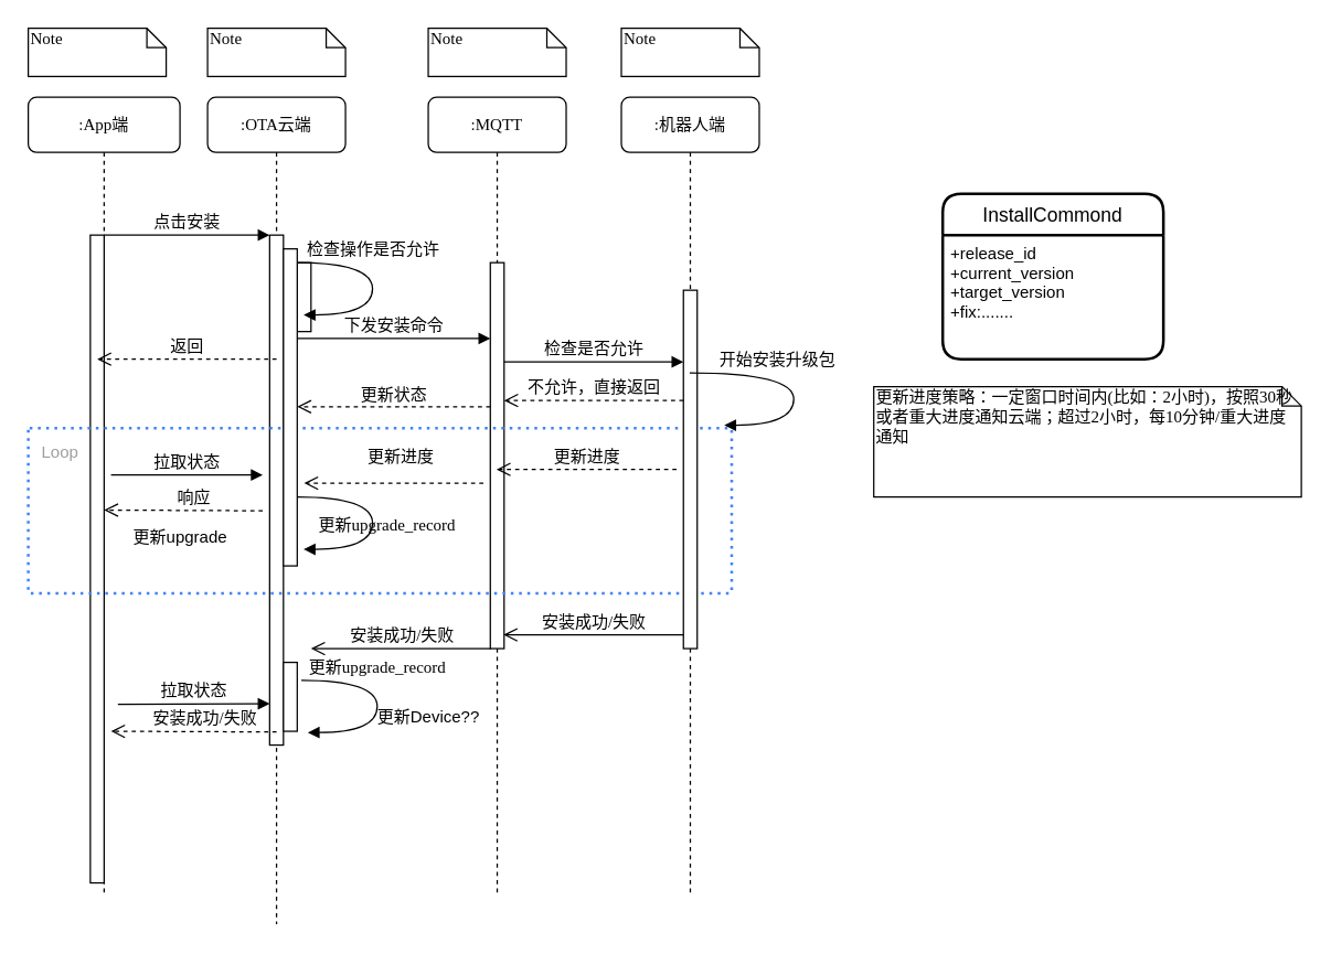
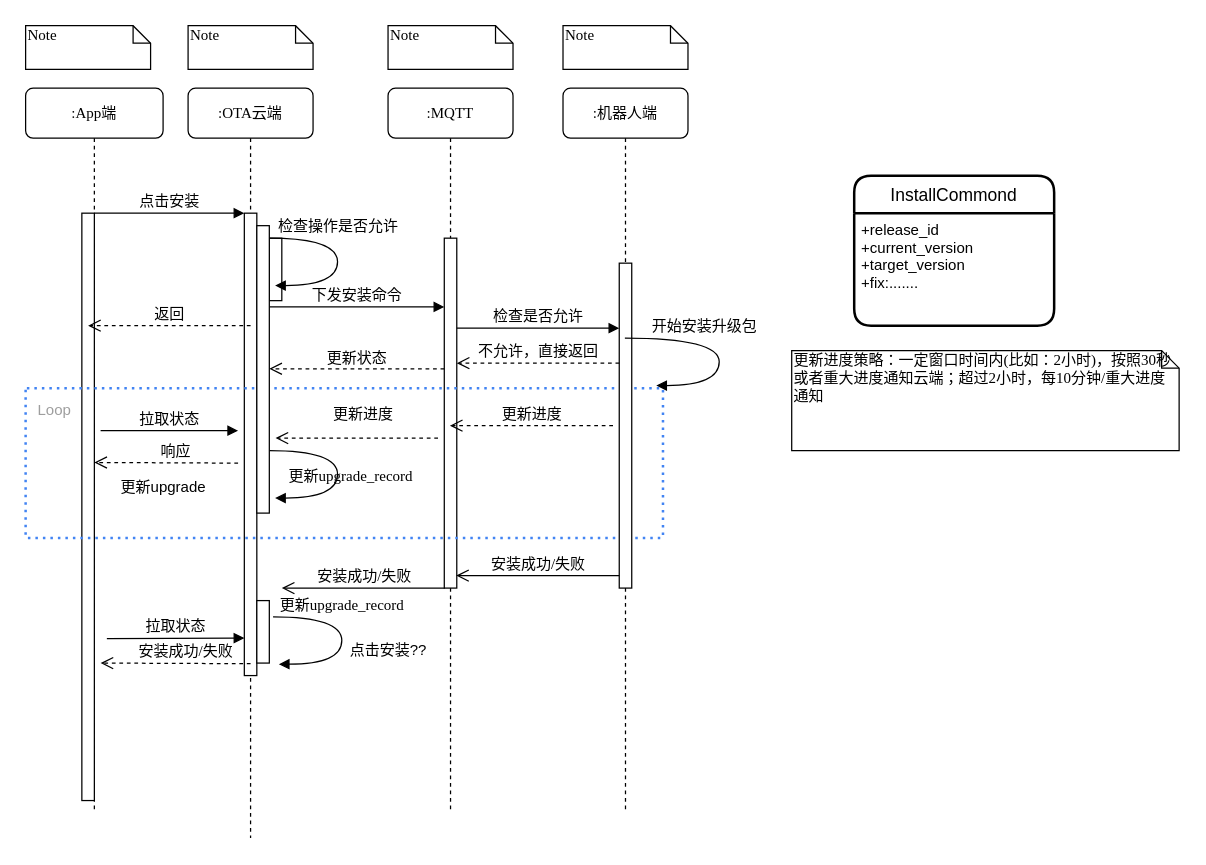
  <mxCell id="0" />
  <mxCell id="1" parent="0" />
  <mxCell id="2" value=":OTA云端" style="shape=umlLifeline;perimeter=lifelinePerimeter;whiteSpace=wrap;html=1;container=1;collapsible=0;recursiveResize=0;outlineConnect=0;rounded=1;shadow=0;comic=0;labelBackgroundColor=none;strokeWidth=1;fontFamily=Verdana;fontSize=12;align=center;" parent="1" vertex="1"><mxGeometry x="150" y="70" width="100" height="600" as="geometry" /></mxCell>
  <mxCell id="3" value="" style="html=1;points=[];perimeter=orthogonalPerimeter;rounded=0;shadow=0;comic=0;labelBackgroundColor=none;strokeWidth=1;fontFamily=Verdana;fontSize=12;align=center;" parent="2" vertex="1"><mxGeometry x="45" y="100" width="10" height="370" as="geometry" /></mxCell>
  <mxCell id="4" value="更新upgrade_record" style="html=1;verticalAlign=bottom;endArrow=block;labelBackgroundColor=none;fontFamily=Verdana;fontSize=12;elbow=vertical;edgeStyle=orthogonalEdgeStyle;curved=1;entryX=1;entryY=0.286;entryPerimeter=0;exitX=1.038;exitY=0.345;exitPerimeter=0;" parent="2" edge="1"><mxGeometry x="0.188" y="10" relative="1" as="geometry"><mxPoint x="65" y="290.0" as="sourcePoint" /><mxPoint x="69.62" y="327.92" as="targetPoint" /><Array as="points"><mxPoint x="119.62" y="289.9" /><mxPoint x="119.62" y="327.9" /></Array><mxPoint as="offset" /></mxGeometry></mxCell>
  <mxCell id="5" value="" style="html=1;points=[];perimeter=orthogonalPerimeter;rounded=0;shadow=0;comic=0;labelBackgroundColor=none;strokeWidth=1;fontFamily=Verdana;fontSize=12;align=center;" parent="2" vertex="1"><mxGeometry x="55" y="410" width="10" height="50" as="geometry" /></mxCell>
  <mxCell id="6" value="拉取状态" style="html=1;verticalAlign=bottom;endArrow=block;entryX=0;entryY=0;labelBackgroundColor=none;fontFamily=Verdana;fontSize=12;edgeStyle=elbowEdgeStyle;elbow=vertical;" parent="2" edge="1"><mxGeometry relative="1" as="geometry"><mxPoint x="-65" y="440.5" as="sourcePoint" /><mxPoint x="45" y="440" as="targetPoint" /><Array as="points"><mxPoint x="-80" y="440" /></Array></mxGeometry></mxCell>
  <mxCell id="7" value="" style="html=1;points=[];perimeter=orthogonalPerimeter;rounded=0;shadow=0;comic=0;labelBackgroundColor=none;strokeWidth=1;fontFamily=Verdana;fontSize=12;align=center;" vertex="1" parent="2"><mxGeometry x="65" y="120" width="10" height="50" as="geometry" /></mxCell>
  <mxCell id="8" value="安装成功/失败" style="html=1;verticalAlign=bottom;endArrow=open;endSize=8;labelBackgroundColor=none;fontFamily=Verdana;fontSize=12;" edge="1" parent="2"><mxGeometry relative="1" as="geometry"><mxPoint x="75" y="400" as="targetPoint" /><mxPoint x="205.5" y="400" as="sourcePoint" /></mxGeometry></mxCell>
  <mxCell id="9" value=":MQTT" style="shape=umlLifeline;perimeter=lifelinePerimeter;whiteSpace=wrap;html=1;container=1;collapsible=0;recursiveResize=0;outlineConnect=0;rounded=1;shadow=0;comic=0;labelBackgroundColor=none;strokeWidth=1;fontFamily=Verdana;fontSize=12;align=center;" parent="1" vertex="1"><mxGeometry x="310" y="70" width="100" height="580" as="geometry" /></mxCell>
  <mxCell id="10" value="" style="html=1;points=[];perimeter=orthogonalPerimeter;rounded=0;shadow=0;comic=0;labelBackgroundColor=none;strokeWidth=1;fontFamily=Verdana;fontSize=12;align=center;" parent="9" vertex="1"><mxGeometry x="45" y="120" width="10" height="280" as="geometry" /></mxCell>
  <mxCell id="11" value=":机器人端" style="shape=umlLifeline;perimeter=lifelinePerimeter;whiteSpace=wrap;html=1;container=1;collapsible=0;recursiveResize=0;outlineConnect=0;rounded=1;shadow=0;comic=0;labelBackgroundColor=none;strokeWidth=1;fontFamily=Verdana;fontSize=12;align=center;" parent="1" vertex="1"><mxGeometry x="450" y="70" width="100" height="580" as="geometry" /></mxCell>
  <mxCell id="12" value=":App端" style="shape=umlLifeline;perimeter=lifelinePerimeter;whiteSpace=wrap;html=1;container=1;collapsible=0;recursiveResize=0;outlineConnect=0;rounded=1;shadow=0;comic=0;labelBackgroundColor=none;strokeWidth=1;fontFamily=Verdana;fontSize=12;align=center;" parent="1" vertex="1"><mxGeometry x="20" y="70" width="110" height="580" as="geometry" /></mxCell>
  <mxCell id="13" value="" style="html=1;points=[];perimeter=orthogonalPerimeter;rounded=0;shadow=0;comic=0;labelBackgroundColor=none;strokeWidth=1;fontFamily=Verdana;fontSize=12;align=center;" parent="12" vertex="1"><mxGeometry x="45" y="100" width="10" height="470" as="geometry" /></mxCell>
  <mxCell id="14" value="Loop" style="rounded=1;absoluteArcSize=1;arcSize=2;html=1;strokeColor=#33FF99;gradientColor=none;shadow=0;dashed=1;strokeColor=#4284F3;fontSize=12;fontColor=#9E9E9E;align=left;verticalAlign=top;spacing=10;spacingTop=-4;fillColor=none;dashPattern=1 2;strokeWidth=2;" parent="12" vertex="1"><mxGeometry y="240" width="510" height="120" as="geometry" /></mxCell>
  <mxCell id="15" value="响应" style="html=1;verticalAlign=bottom;endArrow=open;dashed=1;endSize=8;labelBackgroundColor=none;fontFamily=Verdana;fontSize=12;" parent="12" edge="1"><mxGeometry x="-0.131" relative="1" as="geometry"><mxPoint x="55" y="299.5" as="targetPoint" /><mxPoint x="170" y="300" as="sourcePoint" /><mxPoint as="offset" /></mxGeometry></mxCell>
  <mxCell id="16" value="更新upgrade" style="text;html=1;resizable=0;autosize=1;align=center;verticalAlign=middle;points=[];fillColor=none;strokeColor=none;rounded=0;" parent="12" vertex="1"><mxGeometry x="50" y="310" width="120" height="20" as="geometry" /></mxCell>
  <mxCell id="17" value="" style="html=1;points=[];perimeter=orthogonalPerimeter;rounded=0;shadow=0;comic=0;labelBackgroundColor=none;strokeWidth=1;fontFamily=Verdana;fontSize=12;align=center;" parent="1" vertex="1"><mxGeometry x="495" y="210" width="10" height="260" as="geometry" /></mxCell>
  <mxCell id="18" value="检查是否允许" style="html=1;verticalAlign=bottom;endArrow=block;labelBackgroundColor=none;fontFamily=Verdana;fontSize=12;edgeStyle=elbowEdgeStyle;elbow=vertical;" parent="1" edge="1"><mxGeometry relative="1" as="geometry"><mxPoint x="365" y="262" as="sourcePoint" /><Array as="points"><mxPoint x="370" y="262" /></Array><mxPoint x="495" y="262" as="targetPoint" /></mxGeometry></mxCell>
  <mxCell id="19" value="点击安装" style="html=1;verticalAlign=bottom;endArrow=block;entryX=0;entryY=0;labelBackgroundColor=none;fontFamily=Verdana;fontSize=12;edgeStyle=elbowEdgeStyle;elbow=vertical;" parent="1" source="13" target="3" edge="1"><mxGeometry relative="1" as="geometry"><mxPoint x="130" y="180" as="sourcePoint" /></mxGeometry></mxCell>
  <mxCell id="20" value="下发安装命令" style="html=1;verticalAlign=bottom;endArrow=block;entryX=0;entryY=0;labelBackgroundColor=none;fontFamily=Verdana;fontSize=12;edgeStyle=elbowEdgeStyle;elbow=vertical;startArrow=none;" parent="1" edge="1"><mxGeometry relative="1" as="geometry"><mxPoint x="215" y="245" as="sourcePoint" /><mxPoint x="355" y="245" as="targetPoint" /></mxGeometry></mxCell>
  <mxCell id="21" value="Note" style="shape=note;whiteSpace=wrap;html=1;size=14;verticalAlign=top;align=left;spacingTop=-6;rounded=0;shadow=0;comic=0;labelBackgroundColor=none;strokeWidth=1;fontFamily=Verdana;fontSize=12" parent="1" vertex="1"><mxGeometry x="20" y="20" width="100" height="35" as="geometry" /></mxCell>
  <mxCell id="22" value="Note" style="shape=note;whiteSpace=wrap;html=1;size=14;verticalAlign=top;align=left;spacingTop=-6;rounded=0;shadow=0;comic=0;labelBackgroundColor=none;strokeWidth=1;fontFamily=Verdana;fontSize=12" parent="1" vertex="1"><mxGeometry x="150" y="20" width="100" height="35" as="geometry" /></mxCell>
  <mxCell id="23" value="Note" style="shape=note;whiteSpace=wrap;html=1;size=14;verticalAlign=top;align=left;spacingTop=-6;rounded=0;shadow=0;comic=0;labelBackgroundColor=none;strokeWidth=1;fontFamily=Verdana;fontSize=12" parent="1" vertex="1"><mxGeometry x="310" y="20" width="100" height="35" as="geometry" /></mxCell>
  <mxCell id="24" value="Note" style="shape=note;whiteSpace=wrap;html=1;size=14;verticalAlign=top;align=left;spacingTop=-6;rounded=0;shadow=0;comic=0;labelBackgroundColor=none;strokeWidth=1;fontFamily=Verdana;fontSize=12" parent="1" vertex="1"><mxGeometry x="450" y="20" width="100" height="35" as="geometry" /></mxCell>
  <mxCell id="25" value="" style="html=1;points=[];perimeter=orthogonalPerimeter;rounded=0;shadow=0;comic=0;labelBackgroundColor=none;strokeWidth=1;fontFamily=Verdana;fontSize=12;align=center;" parent="1" vertex="1"><mxGeometry x="205" y="180" width="10" height="230" as="geometry" /></mxCell>
  <mxCell id="26" value="" style="html=1;verticalAlign=bottom;endArrow=none;entryX=0;entryY=0;labelBackgroundColor=none;fontFamily=Verdana;fontSize=12;edgeStyle=elbowEdgeStyle;elbow=vertical;" parent="1" source="3" target="25" edge="1"><mxGeometry relative="1" as="geometry"><mxPoint x="205" y="190" as="sourcePoint" /><mxPoint x="355" y="190" as="targetPoint" /></mxGeometry></mxCell>
  <mxCell id="27" value="检查操作是否允许" style="html=1;verticalAlign=bottom;endArrow=block;labelBackgroundColor=none;fontFamily=Verdana;fontSize=12;elbow=vertical;edgeStyle=orthogonalEdgeStyle;curved=1;entryX=1;entryY=0.286;entryPerimeter=0;exitX=1.038;exitY=0.345;exitPerimeter=0;" parent="1" edge="1"><mxGeometry x="-0.234" relative="1" as="geometry"><mxPoint x="215" y="190" as="sourcePoint" /><mxPoint x="219.62" y="227.92" as="targetPoint" /><Array as="points"><mxPoint x="269.62" y="189.9" /><mxPoint x="269.62" y="227.9" /></Array><mxPoint as="offset" /></mxGeometry></mxCell>
  <mxCell id="28" value="更新进度" style="html=1;verticalAlign=bottom;endArrow=open;dashed=1;endSize=8;labelBackgroundColor=none;fontFamily=Verdana;fontSize=12;" parent="1" target="9" edge="1"><mxGeometry relative="1" as="geometry"><mxPoint x="515" y="488.5" as="targetPoint" /><mxPoint x="490" y="340" as="sourcePoint" /></mxGeometry></mxCell>
  <mxCell id="29" value="更新进度" style="html=1;verticalAlign=bottom;endArrow=open;dashed=1;endSize=8;labelBackgroundColor=none;fontFamily=Verdana;fontSize=12;" parent="1" edge="1"><mxGeometry x="-0.077" y="-10" relative="1" as="geometry"><mxPoint x="220" y="350" as="targetPoint" /><mxPoint x="350" y="350" as="sourcePoint" /><mxPoint as="offset" /></mxGeometry></mxCell>
  <mxCell id="30" value="更新进度策略：一定窗口时间内(比如：2小时)，按照30秒或者重大进度通知云端；超过2小时，每10分钟/重大进度通知" style="shape=note;whiteSpace=wrap;html=1;size=14;verticalAlign=top;align=left;spacingTop=-6;rounded=0;shadow=0;comic=0;labelBackgroundColor=none;strokeWidth=1;fontFamily=Verdana;fontSize=12" parent="1" vertex="1"><mxGeometry x="633" y="280" width="310" height="80" as="geometry" /></mxCell>
  <mxCell id="31" value="返回" style="html=1;verticalAlign=bottom;endArrow=open;dashed=1;endSize=8;labelBackgroundColor=none;fontFamily=Verdana;fontSize=12;" parent="1" edge="1"><mxGeometry relative="1" as="geometry"><mxPoint x="70" y="260" as="targetPoint" /><mxPoint x="200" y="260" as="sourcePoint" /></mxGeometry></mxCell>
  <mxCell id="32" value="拉取状态" style="html=1;verticalAlign=bottom;endArrow=block;entryX=0;entryY=0;labelBackgroundColor=none;fontFamily=Verdana;fontSize=12;edgeStyle=elbowEdgeStyle;elbow=vertical;" parent="1" edge="1"><mxGeometry relative="1" as="geometry"><mxPoint x="80" y="344" as="sourcePoint" /><mxPoint x="190" y="343.5" as="targetPoint" /></mxGeometry></mxCell>
  <mxCell id="33" value="安装成功/失败" style="html=1;verticalAlign=bottom;endArrow=open;endSize=8;labelBackgroundColor=none;fontFamily=Verdana;fontSize=12;" parent="1" edge="1"><mxGeometry relative="1" as="geometry"><mxPoint x="364.5" y="460" as="targetPoint" /><mxPoint x="495" y="460" as="sourcePoint" /></mxGeometry></mxCell>
  <mxCell id="34" value="安装成功/失败" style="html=1;verticalAlign=bottom;endArrow=open;dashed=1;endSize=8;labelBackgroundColor=none;fontFamily=Verdana;fontSize=12;" parent="1" edge="1"><mxGeometry x="-0.131" relative="1" as="geometry"><mxPoint x="80" y="530" as="targetPoint" /><mxPoint x="200" y="530.5" as="sourcePoint" /><mxPoint as="offset" /></mxGeometry></mxCell>
  <mxCell id="35" value="更新upgrade_record" style="html=1;verticalAlign=bottom;endArrow=block;labelBackgroundColor=none;fontFamily=Verdana;fontSize=12;elbow=vertical;edgeStyle=orthogonalEdgeStyle;curved=1;entryX=1;entryY=0.286;entryPerimeter=0;exitX=1.038;exitY=0.345;exitPerimeter=0;" parent="1" edge="1"><mxGeometry x="-0.234" relative="1" as="geometry"><mxPoint x="218" y="493" as="sourcePoint" /><mxPoint x="222.62" y="530.92" as="targetPoint" /><Array as="points"><mxPoint x="273" y="493" /><mxPoint x="273" y="531" /></Array><mxPoint as="offset" /></mxGeometry></mxCell>
  <mxCell id="36" value="InstallCommond" style="swimlane;childLayout=stackLayout;horizontal=1;startSize=30;horizontalStack=0;rounded=1;fontSize=14;fontStyle=0;strokeWidth=2;resizeParent=0;resizeLast=1;shadow=0;dashed=0;align=center;" parent="1" vertex="1"><mxGeometry x="683" y="140" width="160" height="120" as="geometry" /></mxCell>
  <mxCell id="37" value="+release_id&#10;+current_version&#10;+target_version&#10;+fix:......." style="align=left;strokeColor=none;fillColor=none;spacingLeft=4;fontSize=12;verticalAlign=top;resizable=0;rotatable=0;part=1;" parent="36" vertex="1"><mxGeometry y="30" width="160" height="90" as="geometry" /></mxCell>
- <mxCell id="38" value="更新Device??" style="text;html=1;resizable=0;autosize=1;align=center;verticalAlign=middle;points=[];fillColor=none;strokeColor=none;rounded=0;" vertex="1" parent="1"><mxGeometry x="265" y="510" width="90" height="20" as="geometry" /></mxCell>
+ <mxCell id="38" value="点击安装??" style="text;html=1;resizable=0;autosize=1;align=center;verticalAlign=middle;points=[];fillColor=none;strokeColor=none;rounded=0;" vertex="1" parent="1"><mxGeometry x="265" y="510" width="90" height="20" as="geometry" /></mxCell>
  <mxCell id="39" value="不允许，直接返回" style="html=1;verticalAlign=bottom;endArrow=open;dashed=1;endSize=8;labelBackgroundColor=none;fontFamily=Verdana;fontSize=12;" edge="1" parent="1"><mxGeometry relative="1" as="geometry"><mxPoint x="365" y="290" as="targetPoint" /><mxPoint x="495" y="290" as="sourcePoint" /></mxGeometry></mxCell>
  <mxCell id="40" value="更新状态" style="html=1;verticalAlign=bottom;endArrow=open;dashed=1;endSize=8;labelBackgroundColor=none;fontFamily=Verdana;fontSize=12;" edge="1" parent="1" target="25"><mxGeometry relative="1" as="geometry"><mxPoint x="225" y="294.5" as="targetPoint" /><mxPoint x="355" y="294.5" as="sourcePoint" /></mxGeometry></mxCell>
  <mxCell id="41" value="开始安装升级包" style="html=1;verticalAlign=bottom;endArrow=block;labelBackgroundColor=none;fontFamily=Verdana;fontSize=12;elbow=vertical;edgeStyle=orthogonalEdgeStyle;curved=1;entryX=1;entryY=0.286;entryPerimeter=0;" edge="1" parent="1" source="11"><mxGeometry x="-0.234" relative="1" as="geometry"><mxPoint x="520" y="270" as="sourcePoint" /><mxPoint x="524.62" y="307.92" as="targetPoint" /><Array as="points"><mxPoint x="575" y="270" /><mxPoint x="575" y="308" /></Array><mxPoint as="offset" /></mxGeometry></mxCell>
